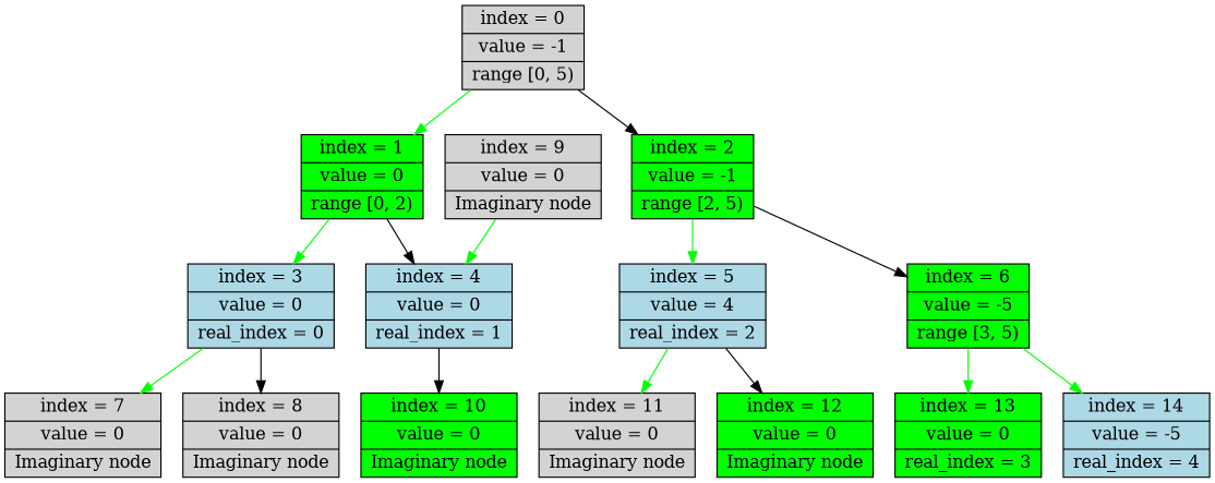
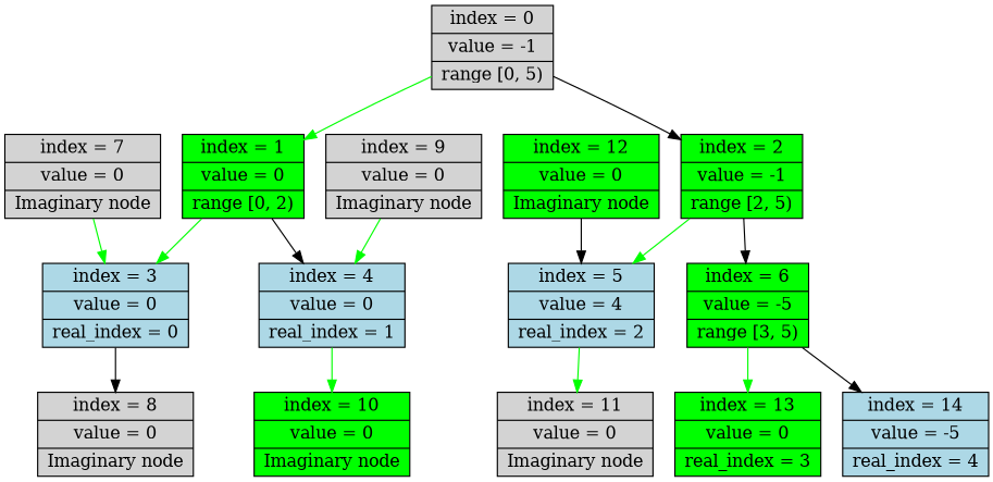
  digraph {
    node [fillcolor=green shape=record style=filled]
    edge [color=green]
    n1 [fillcolor=lightgray label="{index = 0|value = -1|range [0, 5)}"]
    n2 [label="{index = 1|value = 0|range [0, 2)}"]
    n3 [label="{index = 2|value = -1|range [2, 5)}"]
    n4 [fillcolor=lightblue label="{index = 3|value = 0|real_index = 0}"]
    n5 [fillcolor=lightblue label="{index = 4|value = 0|real_index = 1}"]
    n6 [fillcolor=lightblue label="{index = 5|value = 4|real_index = 2}"]
    n7 [label="{index = 6|value = -5|range [3, 5)}"]
    n8 [fillcolor=lightgray label="{index = 7|value = 0|Imaginary node}"]
    n9 [fillcolor=lightgray label="{index = 8|value = 0|Imaginary node}"]
    n10 [label="{index = 10|value = 0|Imaginary node}"]
    n11 [fillcolor=lightgray label="{index = 9|value = 0|Imaginary node}"]
    n12 [fillcolor=lightgray label="{index = 11|value = 0|Imaginary node}"]
    n13 [label="{index = 12|value = 0|Imaginary node}"]
    n14 [label="{index = 13|value = 0|real_index = 3}"]
    n15 [fillcolor=lightblue label="{index = 14|value = -5|real_index = 4}"]
    n1 -> n2
    n1 -> n3 [color=black]
    n2 -> n4
    n2 -> n5 [color=black]
    n3 -> n6
    n3 -> n7 [color=black]
-   n4 -> n8
+   n8 -> n4
    n4 -> n9 [color=black]
-   n5 -> n10 [color=black]
+   n5 -> n10
    n6 -> n12
-   n6 -> n13 [color=black]
+   n13 -> n6 [color=black]
    n7 -> n14
-   n7 -> n15
+   n7 -> n15 [color=black]
    n11 -> n5
  }
